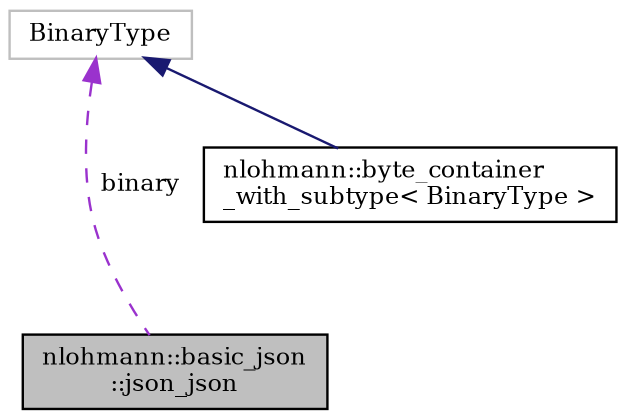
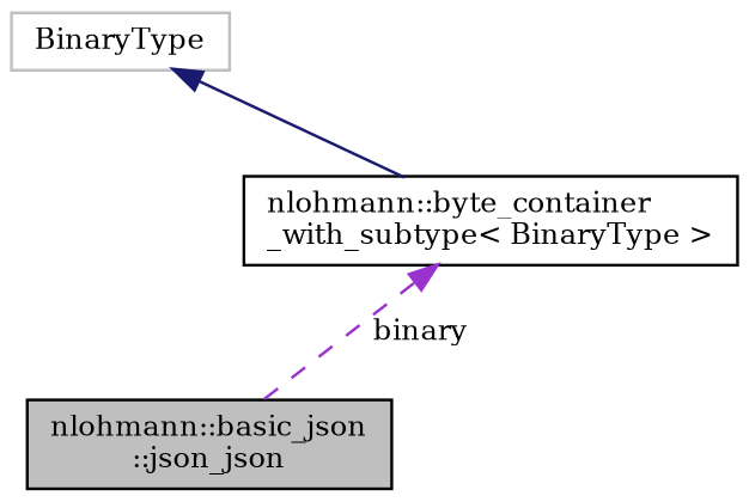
  digraph {
    fontname="DejaVu Serif"
    node [color=black fillcolor=white fontname="DejaVu Serif" fontsize=10 shape=record style=filled]
    edge [dir=back fontname="DejaVu Serif" fontsize=10 labelfontname=Helvetica labelfontsize=10]
    n1 [fillcolor=grey75 fontcolor=black height=0.2 label="nlohmann::basic_json\l::json_json" width=0.4]
    n2 [height=0.2 label="nlohmann::byte_container\l_with_subtype\< BinaryType \>" width=0.4]
    n3 [color=grey75 height=0.2 label=BinaryType width=0.4]
-   n3 -> n1 [color=darkorchid3 label=" binary" style=dashed]
+   n2 -> n1 [color=darkorchid3 label=" binary" style=dashed]
    n3 -> n2 [color=midnightblue style=solid]
  }
